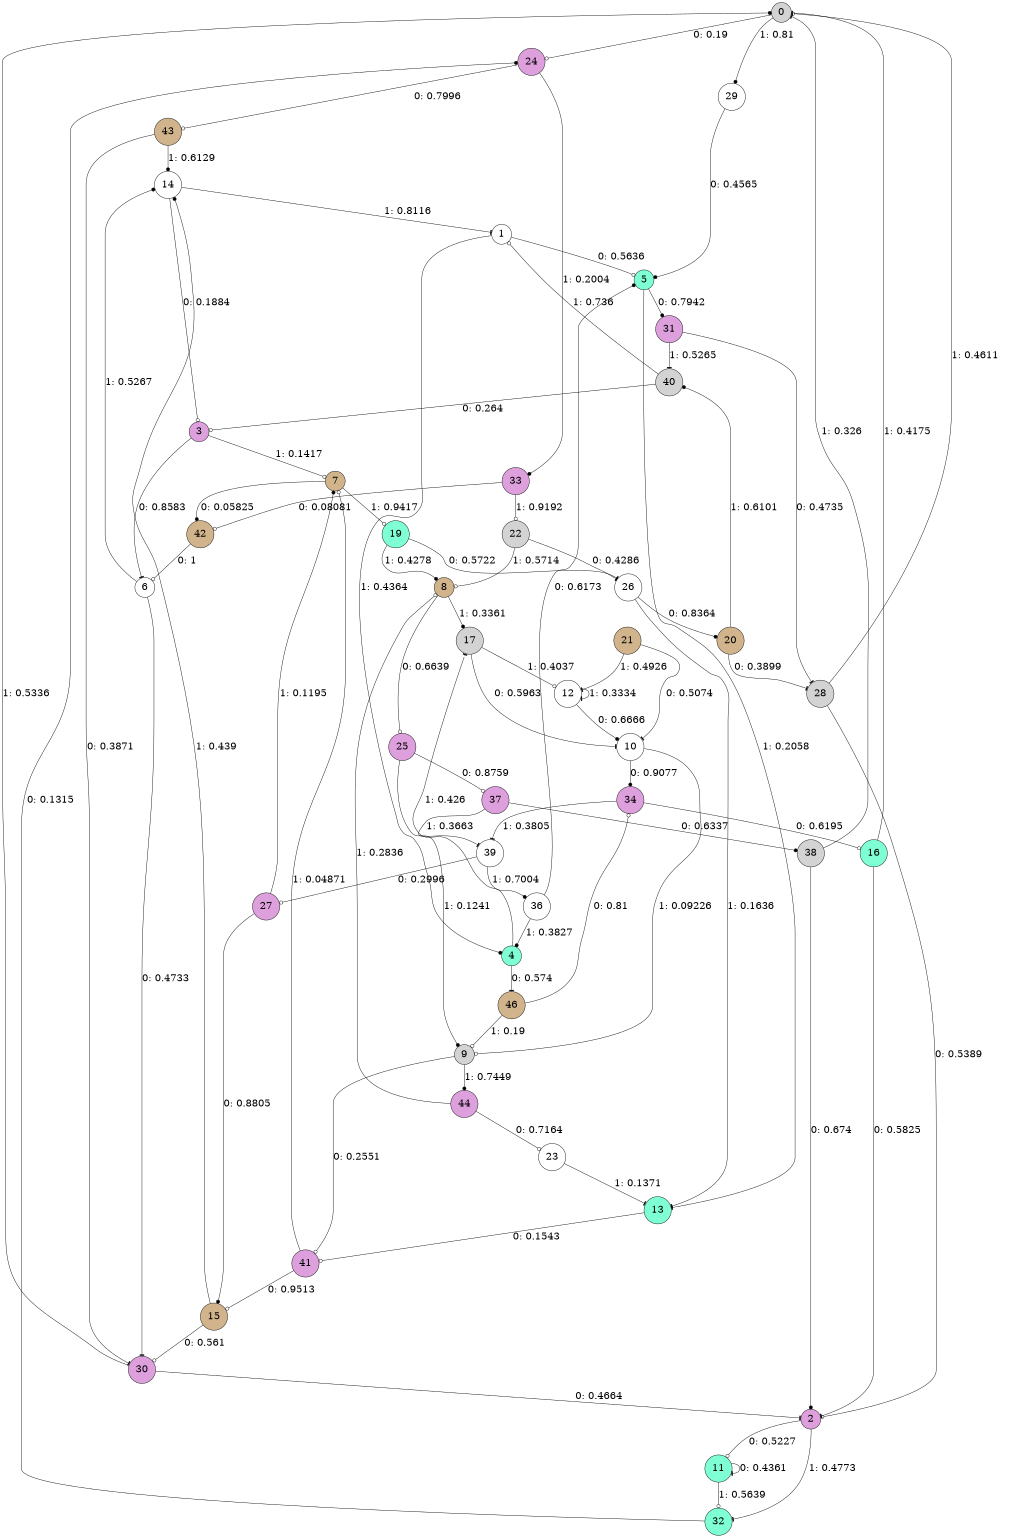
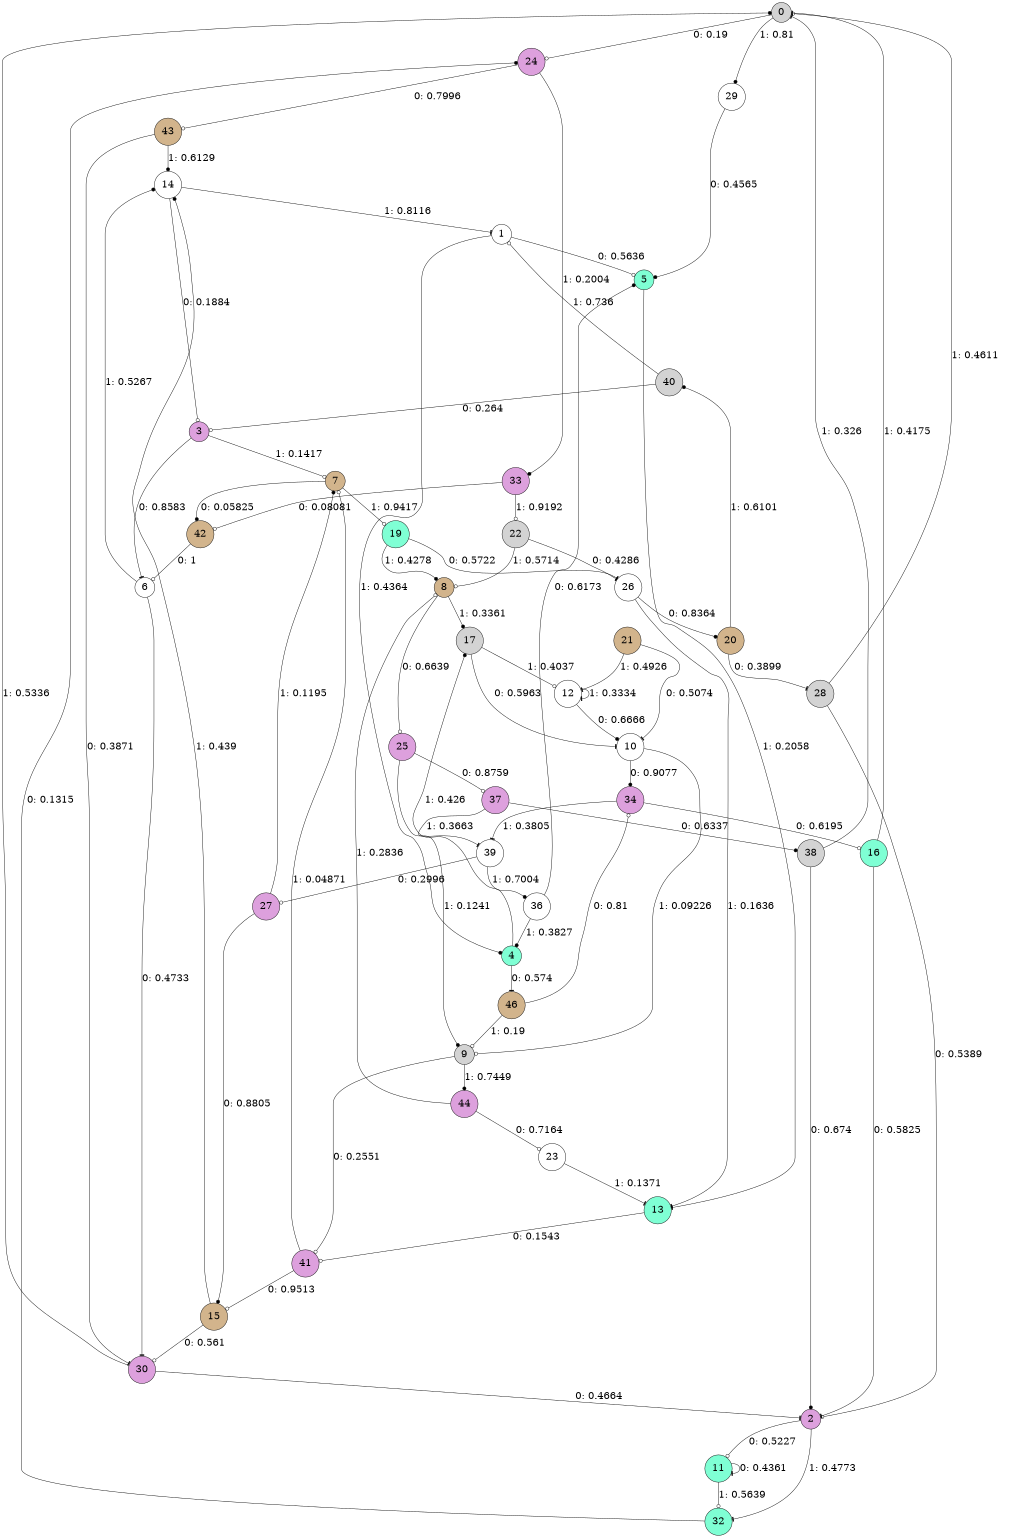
  digraph {
    node [fillcolor=plum fontsize=24 shape=circle style=filled]
    edge [arrowhead=odot fontsize=24]
    0 [fillcolor=lightgrey]
    24
    29 [fillcolor=white]
    43 [fillcolor=tan]
    33
    5 [fillcolor=aquamarine]
    30
    14 [fillcolor=white]
    42 [fillcolor=tan]
    22 [fillcolor=lightgrey]
-   31
    13 [fillcolor=aquamarine]
    1 [fillcolor=white]
    4 [fillcolor=aquamarine]
    46 [fillcolor=tan]
    17 [fillcolor=lightgrey]
    28 [fillcolor=lightgrey]
    40 [fillcolor=lightgrey]
    41
    9 [fillcolor=lightgrey]
    34
    10 [fillcolor=white]
    12 [fillcolor=white]
    11 [fillcolor=aquamarine]
    2
    32 [fillcolor=aquamarine]
    6 [fillcolor=white]
    3
    7 [fillcolor=tan]
    19 [fillcolor=aquamarine]
    8 [fillcolor=tan]
    26 [fillcolor=white]
    44
    16 [fillcolor=aquamarine]
    39 [fillcolor=white]
    15 [fillcolor=tan]
    25
    20 [fillcolor=tan]
    37
    38 [fillcolor=lightgrey]
    23 [fillcolor=white]
    27
    36 [fillcolor=white]
    21 [fillcolor=tan]
    0 -> 24 [label="0: 0.19     "]
    0 -> 29 [arrowhead=dot label="1: 0.81     "]
    24 -> 43 [label="0: 0.7996   "]
    24 -> 33 [arrowhead=dot label="1: 0.2004   "]
    29 -> 5 [arrowhead=dot label="0: 0.4565   "]
    43 -> 30 [arrowhead=tee label="0: 0.3871   "]
    43 -> 14 [arrowhead=dot label="1: 0.6129   "]
    33 -> 42 [label="0: 0.08081  "]
    33 -> 22 [label="1: 0.9192   "]
-   5 -> 31 [arrowhead=dot label="0: 0.7942   "]
    5 -> 13 [arrowhead=tee label="1: 0.2058   "]
    30 -> 0 [arrowhead=dot label="1: 0.5336   "]
    30 -> 2 [arrowhead=tee label="0: 0.4664   "]
    14 -> 1 [arrowhead=tee label="1: 0.8116   "]
    14 -> 3 [label="0: 0.1884   "]
    42 -> 6 [label="0: 1        "]
    22 -> 8 [label="1: 0.5714   "]
    22 -> 26 [arrowhead=tee label="0: 0.4286   "]
-   31 -> 28 [arrowhead=tee label="0: 0.4735   "]
-   31 -> 40 [arrowhead=tee label="1: 0.5265   "]
    13 -> 41 [label="0: 0.1543   "]
    1 -> 5 [label="0: 0.5636   "]
    1 -> 4 [arrowhead=dot label="1: 0.4364   "]
    4 -> 46 [arrowhead=tee label="0: 0.574    "]
-   4 -> 17 [arrowhead=tee label="1: 0.426    "]
+   4 -> 17 [arrowhead=dot label="1: 0.426    "]
    46 -> 9 [label="1: 0.19     "]
    46 -> 34 [label="0: 0.81     "]
    17 -> 10 [arrowhead=tee label="0: 0.5963   "]
    17 -> 12 [label="1: 0.4037   "]
    28 -> 0 [label="1: 0.4611   "]
    28 -> 2 [label="0: 0.5389   "]
    40 -> 1 [label="1: 0.736    "]
    40 -> 3 [label="0: 0.264    "]
    41 -> 7 [label="1: 0.04871  "]
    41 -> 15 [label="0: 0.9513   "]
    9 -> 41 [label="0: 0.2551   "]
    9 -> 44 [arrowhead=dot label="1: 0.7449   "]
    34 -> 16 [label="0: 0.6195   "]
    34 -> 39 [arrowhead=tee label="1: 0.3805   "]
    10 -> 9 [label="1: 0.09226  "]
    10 -> 34 [arrowhead=dot label="0: 0.9077   "]
    12 -> 10 [arrowhead=dot label="0: 0.6666   "]
    12 -> 12 [arrowhead=tee label="1: 0.3334   "]
    11 -> 11 [arrowhead=tee label="0: 0.4361   "]
    11 -> 32 [label="1: 0.5639   "]
    2 -> 11 [label="0: 0.5227   "]
    2 -> 32 [arrowhead=tee label="1: 0.4773   "]
    32 -> 24 [arrowhead=dot label="0: 0.1315   "]
    6 -> 30 [arrowhead=tee label="0: 0.4733   "]
    6 -> 14 [arrowhead=dot label="1: 0.5267   "]
    3 -> 6 [arrowhead=tee label="0: 0.8583   "]
    3 -> 7 [label="1: 0.1417   "]
    7 -> 42 [arrowhead=dot label="0: 0.05825  "]
    7 -> 19 [label="1: 0.9417   "]
    19 -> 8 [arrowhead=dot label="1: 0.4278   "]
    19 -> 26 [arrowhead=tee label="0: 0.5722   "]
    8 -> 17 [arrowhead=dot label="1: 0.3361   "]
    8 -> 25 [label="0: 0.6639   "]
    26 -> 13 [arrowhead=tee label="1: 0.1636   "]
    26 -> 20 [arrowhead=dot label="0: 0.8364   "]
    44 -> 8 [label="1: 0.2836   "]
    44 -> 23 [label="0: 0.7164   "]
    16 -> 0 [arrowhead=tee label="1: 0.4175   "]
    16 -> 2 [arrowhead=tee label="0: 0.5825   "]
    39 -> 27 [label="0: 0.2996   "]
    39 -> 36 [arrowhead=dot label="1: 0.7004   "]
    15 -> 30 [label="0: 0.561    "]
    15 -> 14 [arrowhead=dot label="1: 0.439    "]
    25 -> 9 [arrowhead=dot label="1: 0.1241   "]
    25 -> 37 [label="0: 0.8759   "]
    20 -> 28 [arrowhead=tee label="0: 0.3899   "]
    20 -> 40 [arrowhead=dot label="1: 0.6101   "]
    37 -> 39 [arrowhead=tee label="1: 0.3663   "]
    37 -> 38 [arrowhead=dot label="0: 0.6337   "]
    38 -> 0 [arrowhead=tee label="1: 0.326    "]
    38 -> 2 [arrowhead=dot label="0: 0.674    "]
    23 -> 13 [arrowhead=tee label="1: 0.1371   "]
    27 -> 7 [arrowhead=dot label="1: 0.1195   "]
    27 -> 15 [arrowhead=dot label="0: 0.8805   "]
    36 -> 5 [arrowhead=dot label="0: 0.6173   "]
    36 -> 4 [arrowhead=dot label="1: 0.3827   "]
    21 -> 10 [arrowhead=tee label="0: 0.5074   "]
    21 -> 12 [arrowhead=tee label="1: 0.4926   "]
  }
